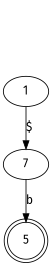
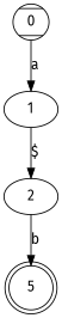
  digraph {
    fontname="Fira Sans"
    rankdir=TB
    node [fontname="Fira Sans" shape=ellipse]
    edge [fontname="Fira Sans"]
+   n1 [label=0 shape=Mcircle]
    n2 [label=1]
-   n3 [label=7]
+   n3 [label=2]
    n4 [label=5 shape=doublecircle]
+   n1 -> n2 [label=a]
    n2 -> n3 [label="$"]
    n3 -> n4 [label=b]
  }
